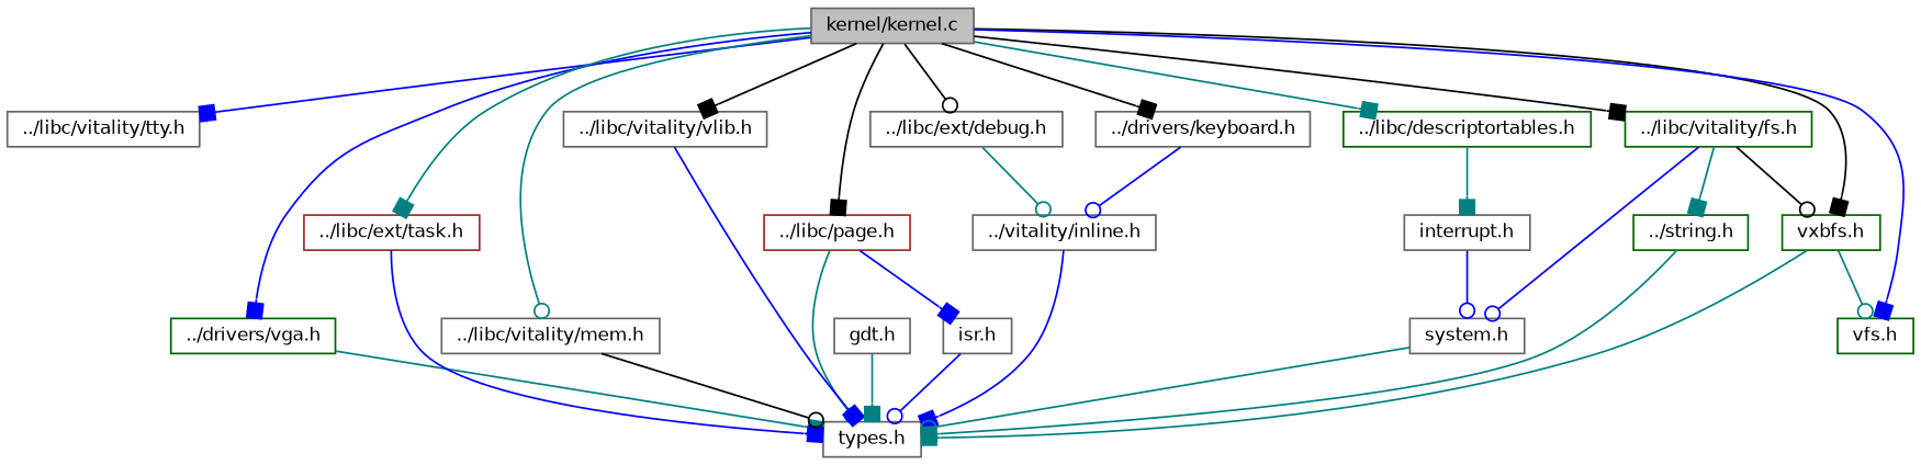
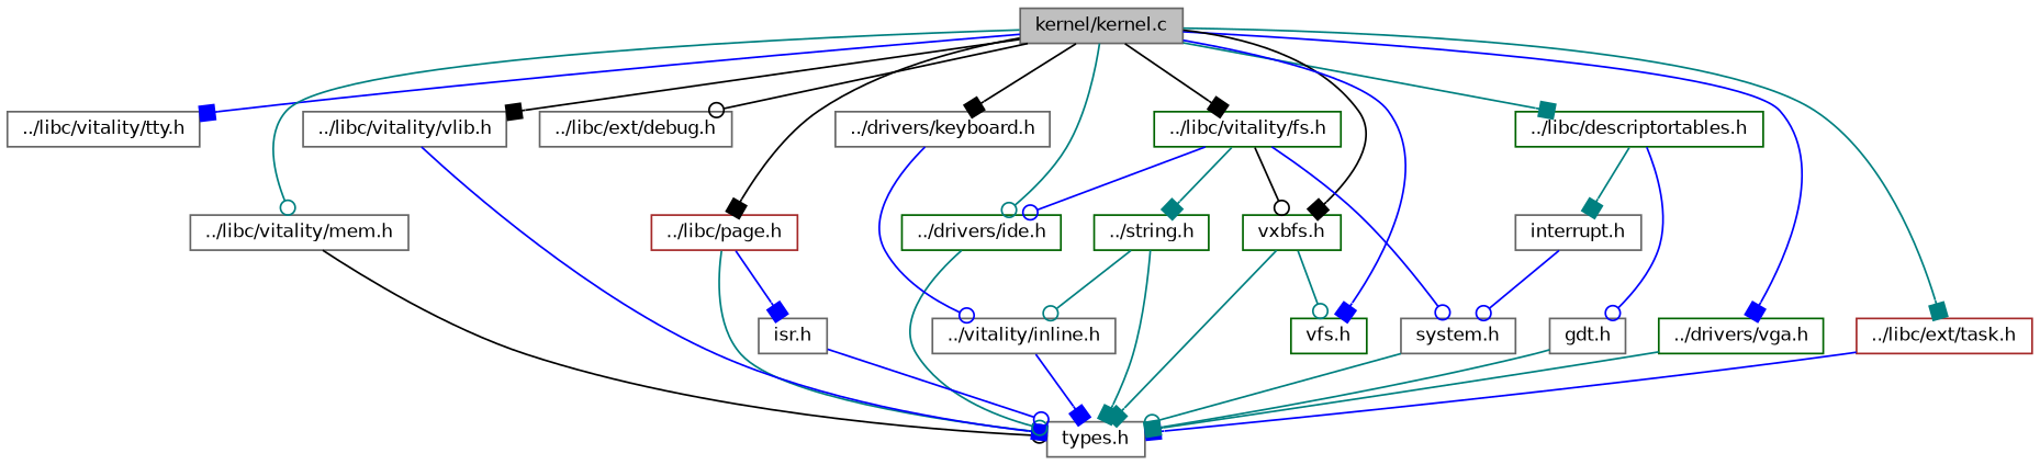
  digraph {
    node [color=gray40 fillcolor=white fontname=Helvetica fontsize=10 shape=record style=filled]
    edge [arrowhead=box color=teal fontname=Helvetica fontsize=10 labelfontname=Helvetica labelfontsize=10 style=solid]
    n1 [fillcolor=grey75 fontcolor=black height=0.2 label="kernel/kernel.c" width=0.4]
    n2 [height=0.2 label="../libc/vitality/tty.h" width=0.4]
    n3 [color=darkgreen height=0.2 label="../libc/descriptortables.h" width=0.4]
    n4 [color=brown height=0.2 label="../libc/page.h" width=0.4]
    n5 [height=0.2 label="../libc/ext/debug.h" width=0.4]
    n6 [color=darkgreen height=0.2 label="../drivers/vga.h" width=0.4]
    n7 [color=brown height=0.2 label="../libc/ext/task.h" width=0.4]
    n8 [height=0.2 label="../libc/vitality/mem.h" width=0.4]
    n9 [height=0.2 label="../libc/vitality/vlib.h" width=0.4]
+   n10 [color=darkgreen height=0.2 label="../drivers/ide.h" width=0.4]
    n11 [color=darkgreen height=0.2 label="../libc/vitality/fs.h" width=0.4]
    n12 [color=darkgreen height=0.2 label="vxbfs.h" width=0.4]
    n13 [color=darkgreen height=0.2 label="vfs.h" width=0.4]
    n14 [height=0.2 label="../drivers/keyboard.h" width=0.4]
    n15 [height=0.2 label="gdt.h" width=0.4]
    n16 [height=0.2 label="interrupt.h" width=0.4]
    n17 [height=0.2 label="types.h" width=0.4]
    n18 [height=0.2 label="isr.h" width=0.4]
    n19 [height=0.2 label="../vitality/inline.h" width=0.4]
    n20 [height=0.2 label="system.h" width=0.4]
    n21 [color=darkgreen height=0.2 label="../string.h" width=0.4]
    n1 -> n2 [color=blue]
    n1 -> n3
    n1 -> n4 [color=black]
    n1 -> n5 [arrowhead=odot color=black]
    n1 -> n6 [color=blue]
    n1 -> n7
    n1 -> n8 [arrowhead=odot]
    n1 -> n9 [color=black]
+   n1 -> n10 [arrowhead=odot]
    n1 -> n11 [color=black]
    n1 -> n12 [color=black]
    n1 -> n13 [color=blue]
    n1 -> n14 [color=black]
+   n3 -> n15 [arrowhead=odot color=blue]
    n3 -> n16
    n4 -> n17 [arrowhead=odot]
    n4 -> n18 [color=blue]
-   n5 -> n19 [arrowhead=odot]
+   n21 -> n19 [arrowhead=odot]
    n6 -> n17
    n7 -> n17 [color=blue]
    n8 -> n17 [arrowhead=odot color=black]
    n9 -> n17 [color=blue]
+   n10 -> n17 [arrowhead=odot]
+   n11 -> n10 [arrowhead=odot color=blue]
    n11 -> n12 [arrowhead=odot color=black]
    n11 -> n20 [arrowhead=odot color=blue]
    n11 -> n21
    n12 -> n13 [arrowhead=odot]
    n12 -> n17
    n14 -> n19 [arrowhead=odot color=blue]
    n15 -> n17
    n16 -> n20 [arrowhead=odot color=blue]
    n18 -> n17 [arrowhead=odot color=blue]
    n19 -> n17 [color=blue]
    n20 -> n17 [arrowhead=odot]
    n21 -> n17
  }
